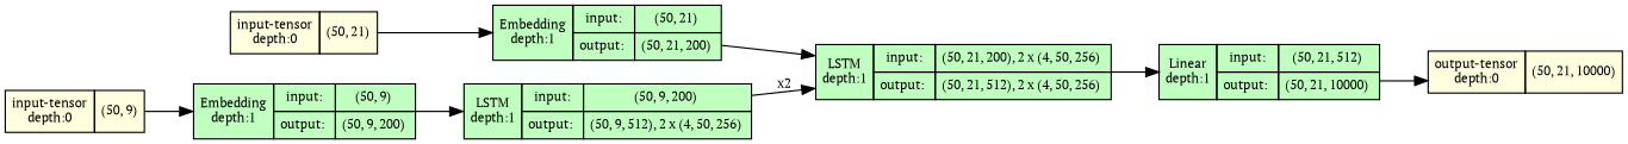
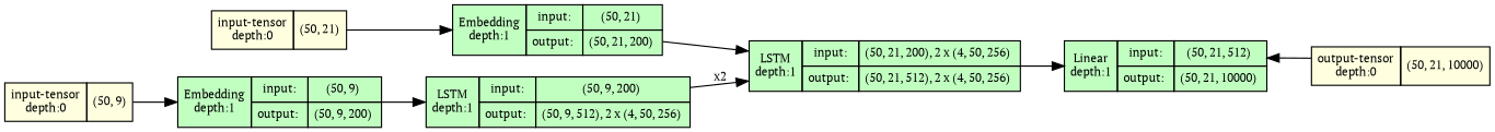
  strict digraph {
    ordering=in
    rankdir=LR
    fontname="PT Serif"
    node [align=left fillcolor=darkseagreen1 fontname="PT Serif" fontsize=10 margin=0 ranksep=0.1 shape=plaintext style=filled]
    edge [fontsize=10 fontname="PT Serif"]
    n1 [fillcolor=lightyellow height=0.2 label=<                     <TABLE BORDER="0" CELLBORDER="1"                     CELLSPACING="0" CELLPADDING="4">                         <TR><TD>input-tensor<BR/>depth:0</TD><TD>(50, 9)</TD></TR>                     </TABLE>>]
    n2 [height=0.2 label=<                     <TABLE BORDER="0" CELLBORDER="1"                     CELLSPACING="0" CELLPADDING="4">                     <TR>                         <TD ROWSPAN="2">Embedding<BR/>depth:1</TD>                         <TD COLSPAN="2">input:</TD>                         <TD COLSPAN="2">(50, 9) </TD>                     </TR>                     <TR>                         <TD COLSPAN="2">output: </TD>                         <TD COLSPAN="2">(50, 9, 200) </TD>                     </TR>                     </TABLE>>]
    n3 [fillcolor=lightyellow height=0.2 label=<                     <TABLE BORDER="0" CELLBORDER="1"                     CELLSPACING="0" CELLPADDING="4">                         <TR><TD>input-tensor<BR/>depth:0</TD><TD>(50, 21)</TD></TR>                     </TABLE>>]
    n4 [height=0.2 label=<                     <TABLE BORDER="0" CELLBORDER="1"                     CELLSPACING="0" CELLPADDING="4">                     <TR>                         <TD ROWSPAN="2">Embedding<BR/>depth:1</TD>                         <TD COLSPAN="2">input:</TD>                         <TD COLSPAN="2">(50, 21) </TD>                     </TR>                     <TR>                         <TD COLSPAN="2">output: </TD>                         <TD COLSPAN="2">(50, 21, 200) </TD>                     </TR>                     </TABLE>>]
    n5 [height=0.2 label=<                     <TABLE BORDER="0" CELLBORDER="1"                     CELLSPACING="0" CELLPADDING="4">                     <TR>                         <TD ROWSPAN="2">LSTM<BR/>depth:1</TD>                         <TD COLSPAN="2">input:</TD>                         <TD COLSPAN="2">(50, 9, 200) </TD>                     </TR>                     <TR>                         <TD COLSPAN="2">output: </TD>                         <TD COLSPAN="2">(50, 9, 512), 2 x (4, 50, 256) </TD>                     </TR>                     </TABLE>>]
    n6 [height=0.2 label=<                     <TABLE BORDER="0" CELLBORDER="1"                     CELLSPACING="0" CELLPADDING="4">                     <TR>                         <TD ROWSPAN="2">LSTM<BR/>depth:1</TD>                         <TD COLSPAN="2">input:</TD>                         <TD COLSPAN="2">(50, 21, 200), 2 x (4, 50, 256) </TD>                     </TR>                     <TR>                         <TD COLSPAN="2">output: </TD>                         <TD COLSPAN="2">(50, 21, 512), 2 x (4, 50, 256) </TD>                     </TR>                     </TABLE>>]
    n7 [height=0.2 label=<                     <TABLE BORDER="0" CELLBORDER="1"                     CELLSPACING="0" CELLPADDING="4">                     <TR>                         <TD ROWSPAN="2">Linear<BR/>depth:1</TD>                         <TD COLSPAN="2">input:</TD>                         <TD COLSPAN="2">(50, 21, 512) </TD>                     </TR>                     <TR>                         <TD COLSPAN="2">output: </TD>                         <TD COLSPAN="2">(50, 21, 10000) </TD>                     </TR>                     </TABLE>>]
    n8 [fillcolor=lightyellow height=0.2 label=<                     <TABLE BORDER="0" CELLBORDER="1"                     CELLSPACING="0" CELLPADDING="4">                         <TR><TD>output-tensor<BR/>depth:0</TD><TD>(50, 21, 10000)</TD></TR>                     </TABLE>>]
    n1 -> n2
    n2 -> n5
    n3 -> n4
    n4 -> n6
    n5 -> n6 [label=" x2"]
    n6 -> n7
-   n7 -> n8
+   n8 -> n7
  }
